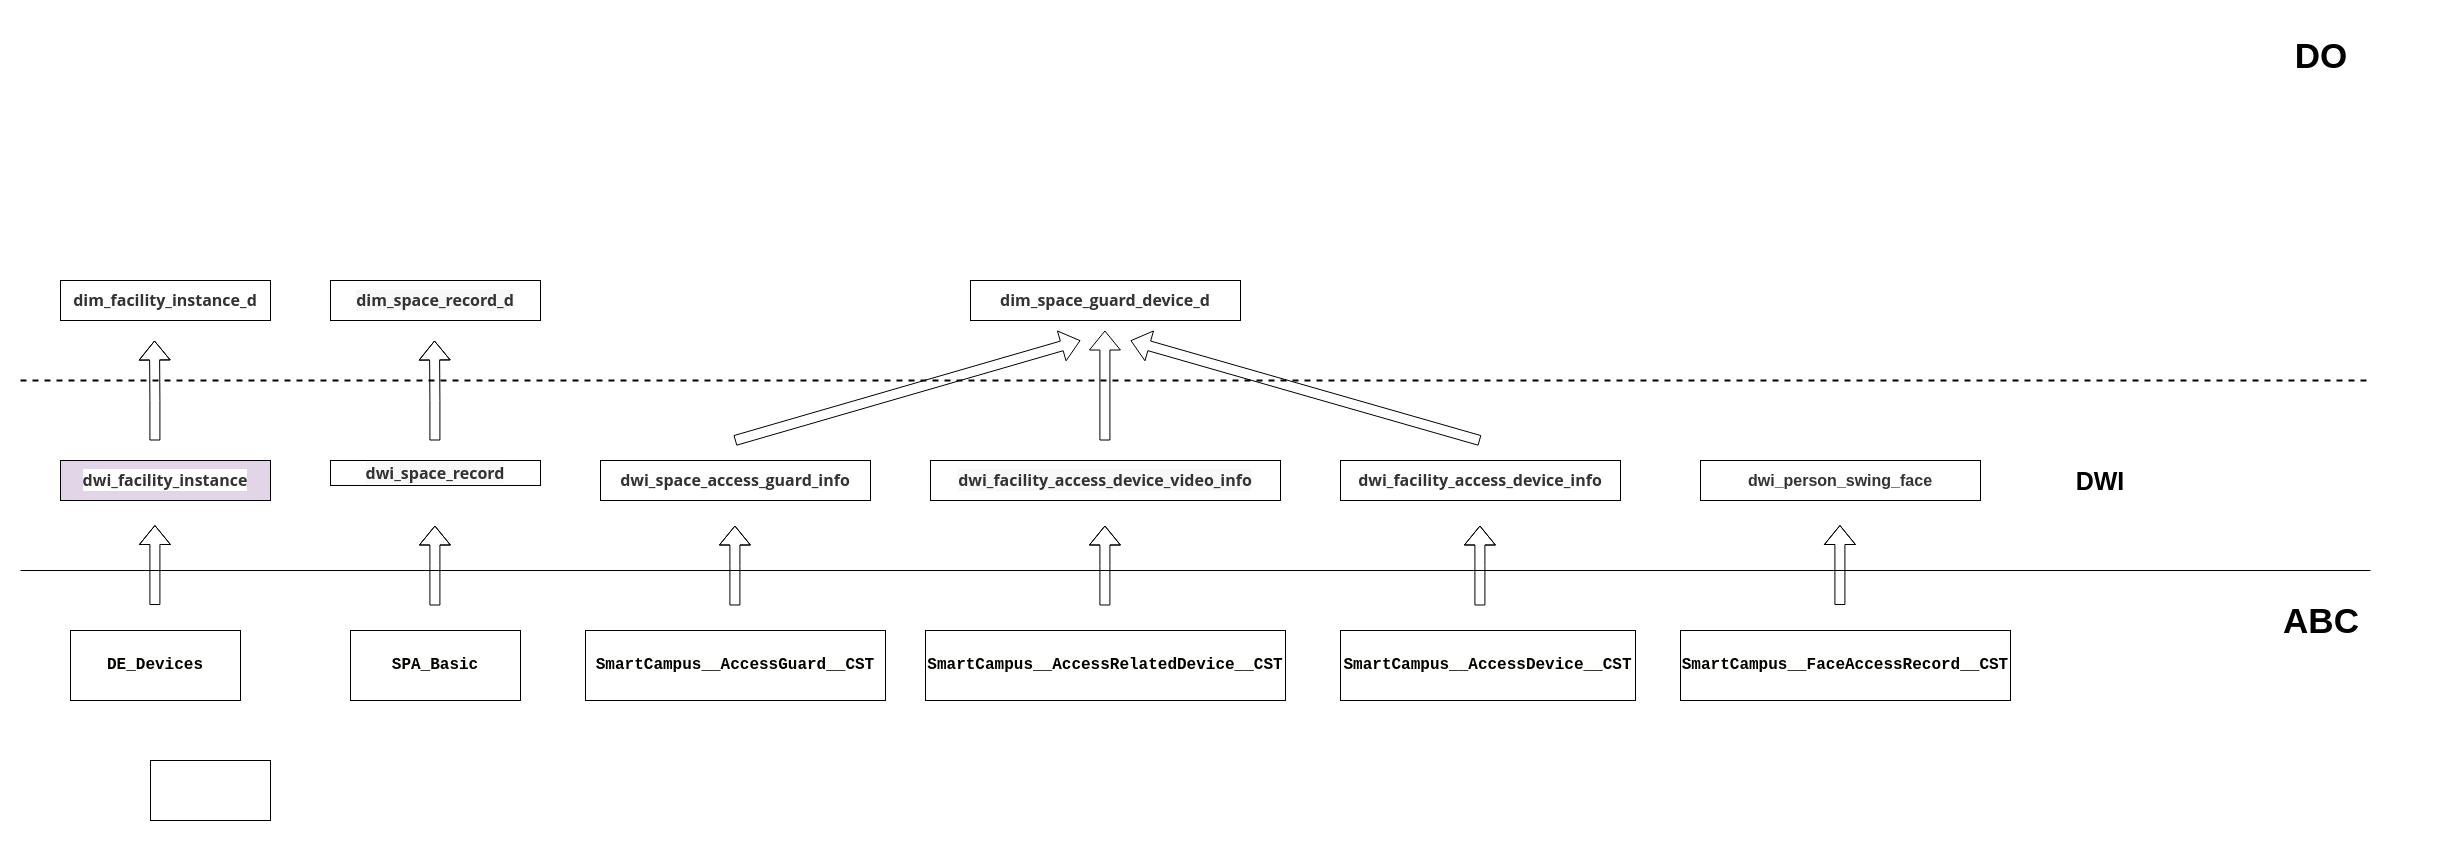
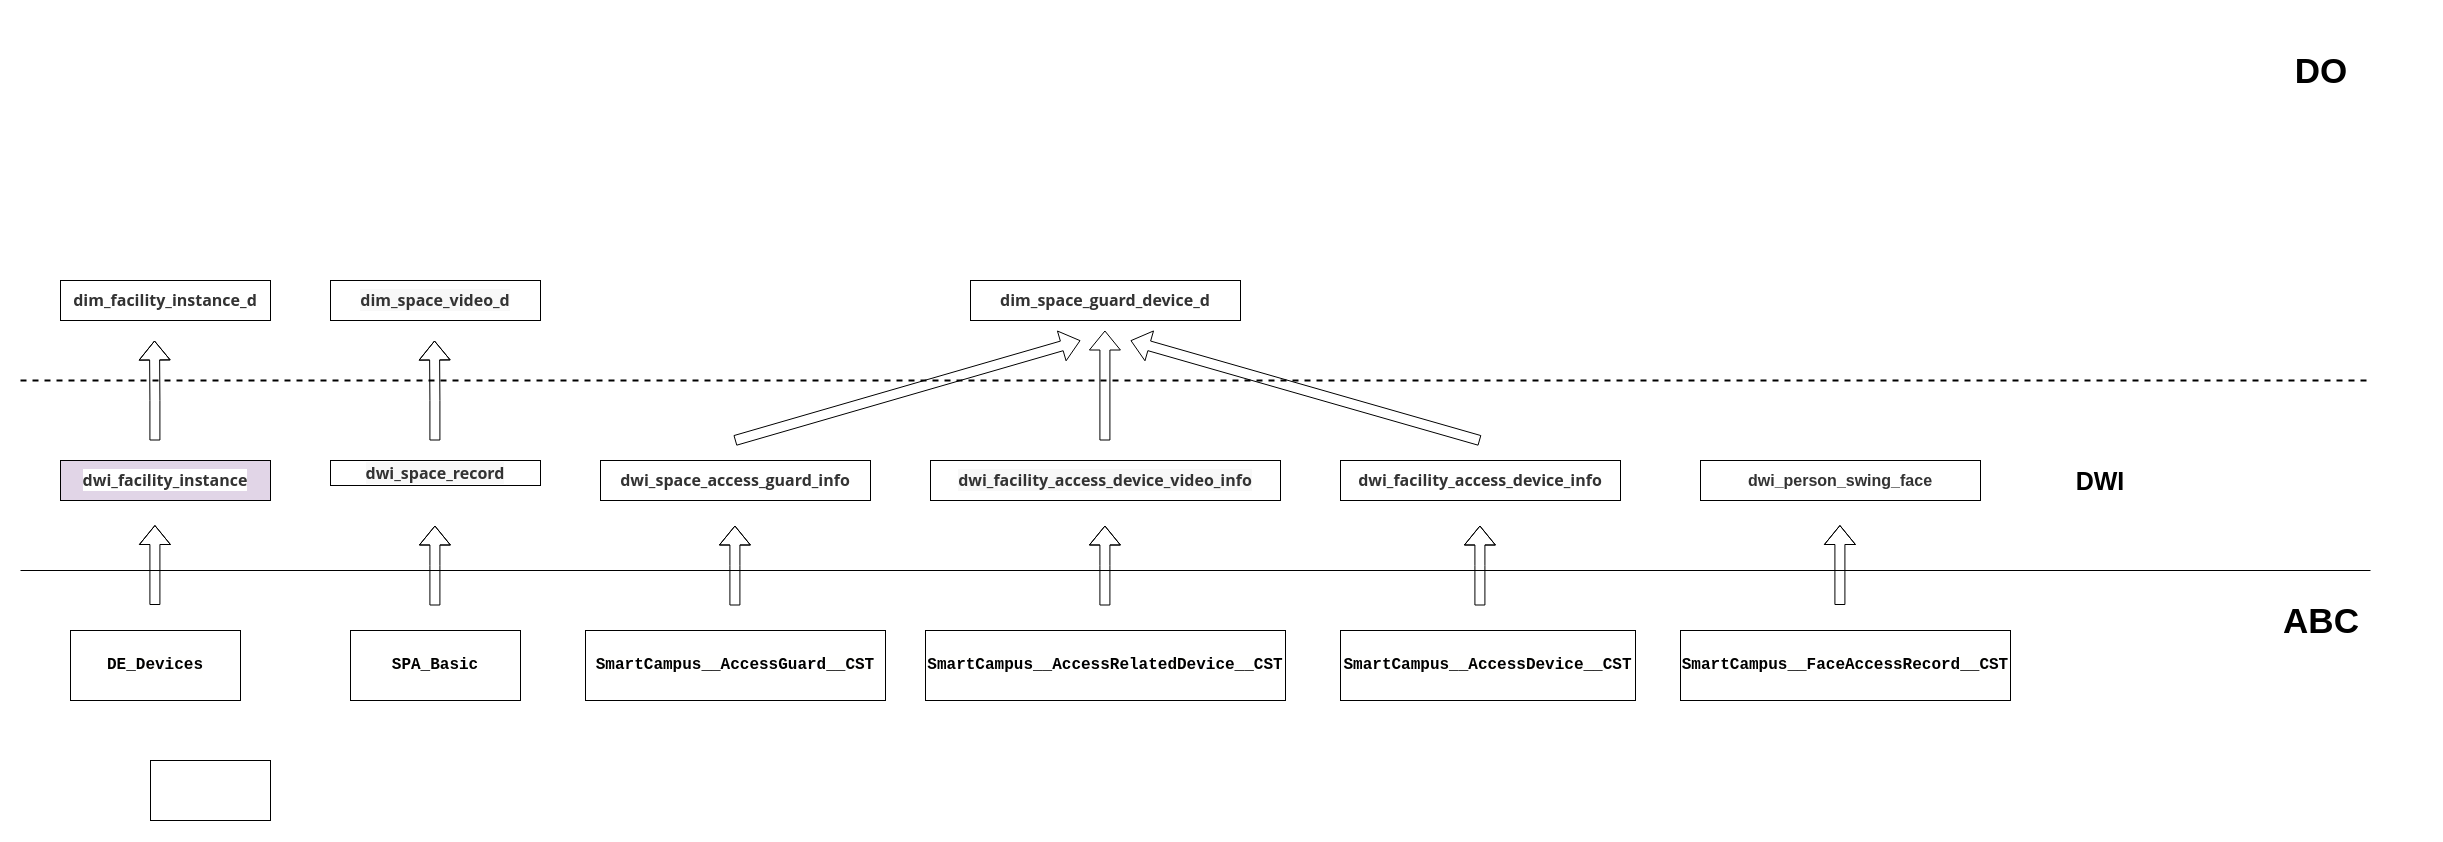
  <mxCell id="0" />
  <mxCell id="1" parent="0" />
  <mxCell id="2" value="" style="endArrow=none;html=1;" parent="1" edge="1"><mxGeometry width="50" height="50" relative="1" as="geometry"><mxPoint x="20" y="570" as="sourcePoint" /><mxPoint x="2370" y="570" as="targetPoint" /></mxGeometry></mxCell>
  <mxCell id="3" value="&lt;span style=&quot;color: rgb(51 , 51 , 51) ; font-family: &amp;#34;open sans&amp;#34; , &amp;#34;clear sans&amp;#34; , &amp;#34;helvetica neue&amp;#34; , &amp;#34;helvetica&amp;#34; , &amp;#34;arial&amp;#34; , sans-serif ; font-size: 16px ; text-align: left ; background-color: rgb(255 , 255 , 255)&quot;&gt;&lt;b&gt;dwi_facility_instance&lt;/b&gt;&lt;/span&gt;" style="rounded=0;whiteSpace=wrap;html=1;fillColor=#e1d5e7;" parent="1" vertex="1"><mxGeometry x="60" y="460" width="210" height="40" as="geometry" /></mxCell>
  <mxCell id="4" value="&lt;span style=&quot;color: rgb(51 , 51 , 51) ; font-family: &amp;#34;open sans&amp;#34; , &amp;#34;clear sans&amp;#34; , &amp;#34;helvetica neue&amp;#34; , &amp;#34;helvetica&amp;#34; , &amp;#34;arial&amp;#34; , sans-serif ; font-size: 16px ; text-align: left ; background-color: rgb(248 , 248 , 248)&quot;&gt;&lt;b&gt;dwi_space_record&lt;/b&gt;&lt;/span&gt;" style="rounded=0;whiteSpace=wrap;html=1;" parent="1" vertex="1"><mxGeometry x="330" y="460" width="210" height="25" as="geometry" /></mxCell>
  <mxCell id="5" value="&lt;span style=&quot;color: rgb(51 , 51 , 51) ; font-family: &amp;#34;open sans&amp;#34; , &amp;#34;clear sans&amp;#34; , &amp;#34;helvetica neue&amp;#34; , &amp;#34;helvetica&amp;#34; , &amp;#34;arial&amp;#34; , sans-serif ; font-size: 16px ; text-align: left ; background-color: rgb(248 , 248 , 248)&quot;&gt;&lt;b&gt;dwi_facility_access_device_video_info&lt;/b&gt;&lt;/span&gt;" style="rounded=0;whiteSpace=wrap;html=1;" parent="1" vertex="1"><mxGeometry x="930" y="460" width="350" height="40" as="geometry" /></mxCell>
  <mxCell id="6" value="&lt;span style=&quot;color: rgb(51 , 51 , 51) ; font-family: &amp;#34;open sans&amp;#34; , &amp;#34;clear sans&amp;#34; , &amp;#34;helvetica neue&amp;#34; , &amp;#34;helvetica&amp;#34; , &amp;#34;arial&amp;#34; , sans-serif ; font-size: 16px ; text-align: left ; background-color: rgb(255 , 255 , 255)&quot;&gt;&lt;b&gt;dwi_space_access_guard_info&lt;/b&gt;&lt;/span&gt;" style="rounded=0;whiteSpace=wrap;html=1;" parent="1" vertex="1"><mxGeometry x="600" y="460" width="270" height="40" as="geometry" /></mxCell>
  <mxCell id="7" value="&lt;span style=&quot;color: rgb(51 , 51 , 51) ; font-family: &amp;#34;open sans&amp;#34; , &amp;#34;clear sans&amp;#34; , &amp;#34;helvetica neue&amp;#34; , &amp;#34;helvetica&amp;#34; , &amp;#34;arial&amp;#34; , sans-serif ; font-size: 16px ; text-align: left ; background-color: rgb(255 , 255 , 255)&quot;&gt;&lt;b&gt;dwi_facility_access_device_info&lt;/b&gt;&lt;/span&gt;" style="rounded=0;whiteSpace=wrap;html=1;" parent="1" vertex="1"><mxGeometry x="1340" y="460" width="280" height="40" as="geometry" /></mxCell>
  <mxCell id="8" value="&lt;div style=&quot;background-color: rgb(255 , 255 , 254) ; font-family: &amp;#34;consolas&amp;#34; , &amp;#34;courier new&amp;#34; , monospace ; line-height: 19px&quot;&gt;&lt;b&gt;&lt;font style=&quot;font-size: 16px&quot;&gt;DE_Devices&lt;/font&gt;&lt;/b&gt;&lt;/div&gt;" style="rounded=0;whiteSpace=wrap;html=1;" parent="1" vertex="1"><mxGeometry x="70" y="630" width="170" height="70" as="geometry" /></mxCell>
  <mxCell id="9" value="&lt;div style=&quot;background-color: rgb(255 , 255 , 254) ; font-family: &amp;#34;consolas&amp;#34; , &amp;#34;courier new&amp;#34; , monospace ; line-height: 19px&quot;&gt;&lt;b&gt;&lt;font style=&quot;font-size: 16px&quot;&gt;SPA_Basic&lt;/font&gt;&lt;/b&gt;&lt;/div&gt;" style="rounded=0;whiteSpace=wrap;html=1;" parent="1" vertex="1"><mxGeometry x="350" y="630" width="170" height="70" as="geometry" /></mxCell>
  <mxCell id="10" value="&lt;div style=&quot;background-color: rgb(255 , 255 , 254) ; font-family: &amp;#34;consolas&amp;#34; , &amp;#34;courier new&amp;#34; , monospace ; line-height: 19px&quot;&gt;&lt;font style=&quot;font-size: 16px&quot;&gt;&lt;b&gt;SmartCampus__AccessDevice__CST&lt;/b&gt;&lt;/font&gt;&lt;/div&gt;" style="rounded=0;whiteSpace=wrap;html=1;" parent="1" vertex="1"><mxGeometry x="1340" y="630" width="295" height="70" as="geometry" /></mxCell>
  <mxCell id="11" value="&lt;div style=&quot;background-color: rgb(255 , 255 , 254) ; font-family: &amp;#34;consolas&amp;#34; , &amp;#34;courier new&amp;#34; , monospace ; line-height: 19px&quot;&gt;&lt;div style=&quot;font-family: &amp;#34;consolas&amp;#34; , &amp;#34;courier new&amp;#34; , monospace ; line-height: 19px&quot;&gt;&lt;font style=&quot;font-size: 16px&quot;&gt;&lt;b&gt;SmartCampus__FaceAccessRecord__CST&lt;/b&gt;&lt;/font&gt;&lt;/div&gt;&lt;/div&gt;" style="rounded=0;whiteSpace=wrap;html=1;" parent="1" vertex="1"><mxGeometry x="1680" y="630" width="330" height="70" as="geometry" /></mxCell>
  <mxCell id="12" value="&lt;span style=&quot;color: rgb(51 , 51 , 51) ; text-align: left ; background-color: rgb(255 , 255 , 255)&quot;&gt;&lt;font style=&quot;font-size: 16px&quot;&gt;&lt;b&gt;dwi_person_swing_face&lt;/b&gt;&lt;/font&gt;&lt;/span&gt;" style="rounded=0;whiteSpace=wrap;html=1;" parent="1" vertex="1"><mxGeometry x="1700" y="460" width="280" height="40" as="geometry" /></mxCell>
  <mxCell id="13" value="&lt;div style=&quot;background-color: rgb(255 , 255 , 254) ; font-family: &amp;#34;consolas&amp;#34; , &amp;#34;courier new&amp;#34; , monospace ; line-height: 19px&quot;&gt;&lt;font style=&quot;font-size: 16px&quot;&gt;&lt;b&gt;SmartCampus__AccessRelatedDevice__CST&lt;/b&gt;&lt;/font&gt;&lt;/div&gt;" style="rounded=0;whiteSpace=wrap;html=1;" parent="1" vertex="1"><mxGeometry x="925" y="630" width="360" height="70" as="geometry" /></mxCell>
  <mxCell id="14" value="&lt;div style=&quot;background-color: rgb(255 , 255 , 254) ; font-family: &amp;#34;consolas&amp;#34; , &amp;#34;courier new&amp;#34; , monospace ; line-height: 19px&quot;&gt;&lt;b&gt;&lt;font style=&quot;font-size: 16px&quot;&gt;SmartCampus__AccessGuard__CST&lt;/font&gt;&lt;/b&gt;&lt;/div&gt;" style="rounded=0;whiteSpace=wrap;html=1;" parent="1" vertex="1"><mxGeometry x="585" y="630" width="300" height="70" as="geometry" /></mxCell>
  <mxCell id="15" value="" style="shape=flexArrow;endArrow=classic;html=1;" parent="1" edge="1"><mxGeometry width="50" height="50" relative="1" as="geometry"><mxPoint x="154.41" y="604.5" as="sourcePoint" /><mxPoint x="154.41" y="524.5" as="targetPoint" /><Array as="points"><mxPoint x="154.41" y="564.5" /></Array></mxGeometry></mxCell>
  <mxCell id="16" value="" style="shape=flexArrow;endArrow=classic;html=1;" parent="1" edge="1"><mxGeometry width="50" height="50" relative="1" as="geometry"><mxPoint x="1479.41" y="605" as="sourcePoint" /><mxPoint x="1479.41" y="525" as="targetPoint" /><Array as="points"><mxPoint x="1479.41" y="565" /></Array></mxGeometry></mxCell>
  <mxCell id="17" value="" style="shape=flexArrow;endArrow=classic;html=1;" parent="1" edge="1"><mxGeometry width="50" height="50" relative="1" as="geometry"><mxPoint x="1104.41" y="605" as="sourcePoint" /><mxPoint x="1104.41" y="525" as="targetPoint" /><Array as="points"><mxPoint x="1104.41" y="565" /></Array></mxGeometry></mxCell>
  <mxCell id="18" value="" style="shape=flexArrow;endArrow=classic;html=1;" parent="1" edge="1"><mxGeometry width="50" height="50" relative="1" as="geometry"><mxPoint x="734.41" y="605" as="sourcePoint" /><mxPoint x="734.41" y="525" as="targetPoint" /><Array as="points"><mxPoint x="734.41" y="565" /></Array></mxGeometry></mxCell>
  <mxCell id="19" value="" style="shape=flexArrow;endArrow=classic;html=1;" parent="1" edge="1"><mxGeometry width="50" height="50" relative="1" as="geometry"><mxPoint x="434.41" y="605" as="sourcePoint" /><mxPoint x="434.41" y="525" as="targetPoint" /><Array as="points"><mxPoint x="434.41" y="565" /></Array></mxGeometry></mxCell>
  <mxCell id="20" value="" style="shape=flexArrow;endArrow=classic;html=1;" parent="1" edge="1"><mxGeometry width="50" height="50" relative="1" as="geometry"><mxPoint x="1839.41" y="604.5" as="sourcePoint" /><mxPoint x="1839.41" y="524.5" as="targetPoint" /><Array as="points"><mxPoint x="1839.41" y="564.5" /></Array></mxGeometry></mxCell>
  <mxCell id="21" value="&lt;font size=&quot;1&quot;&gt;&lt;b style=&quot;font-size: 35px&quot;&gt;ABC&lt;/b&gt;&lt;/font&gt;" style="text;html=1;strokeColor=none;fillColor=none;align=center;verticalAlign=middle;whiteSpace=wrap;rounded=0;" parent="1" vertex="1"><mxGeometry x="2221" y="570" width="200" height="100" as="geometry" /></mxCell>
- <mxCell id="22" value="&lt;font size=&quot;1&quot;&gt;&lt;b style=&quot;font-size: 35px&quot;&gt;DO&lt;/b&gt;&lt;/font&gt;" style="text;html=1;strokeColor=none;fillColor=none;align=center;verticalAlign=middle;whiteSpace=wrap;rounded=0;" parent="1" vertex="1"><mxGeometry x="2221" y="5" width="200" height="100" as="geometry" /></mxCell>
+ <mxCell id="22" value="&lt;font size=&quot;1&quot;&gt;&lt;b style=&quot;font-size: 35px&quot;&gt;DO&lt;/b&gt;&lt;/font&gt;" style="text;html=1;strokeColor=none;fillColor=none;align=center;verticalAlign=middle;whiteSpace=wrap;rounded=0;" parent="1" vertex="1"><mxGeometry x="2221" width="200" height="100" as="geometry" y="20" /></mxCell>
  <mxCell id="23" value="&lt;span style=&quot;color: rgb(51 , 51 , 51) ; font-family: &amp;#34;open sans&amp;#34; , &amp;#34;clear sans&amp;#34; , &amp;#34;helvetica neue&amp;#34; , &amp;#34;helvetica&amp;#34; , &amp;#34;arial&amp;#34; , sans-serif ; font-size: 16px ; text-align: left ; background-color: rgb(255 , 255 , 255)&quot;&gt;&lt;b&gt;dim_facility_instance_d&lt;/b&gt;&lt;/span&gt;" style="rounded=0;whiteSpace=wrap;html=1;" parent="1" vertex="1"><mxGeometry x="60" y="280" width="210" height="40" as="geometry" /></mxCell>
  <mxCell id="24" value="" style="endArrow=none;dashed=1;html=1;strokeWidth=2;" parent="1" edge="1"><mxGeometry width="50" height="50" relative="1" as="geometry"><mxPoint x="20" y="380" as="sourcePoint" /><mxPoint x="2370" y="380" as="targetPoint" /></mxGeometry></mxCell>
  <mxCell id="25" value="&lt;font size=&quot;1&quot;&gt;&lt;b style=&quot;font-size: 25px&quot;&gt;DWI&lt;/b&gt;&lt;/font&gt;" style="text;html=1;strokeColor=none;fillColor=none;align=center;verticalAlign=middle;whiteSpace=wrap;rounded=0;" parent="1" vertex="1"><mxGeometry x="2000" y="430" width="200" height="100" as="geometry" /></mxCell>
- <mxCell id="26" value="&lt;span style=&quot;color: rgb(51 , 51 , 51) ; font-family: &amp;#34;open sans&amp;#34; , &amp;#34;clear sans&amp;#34; , &amp;#34;helvetica neue&amp;#34; , &amp;#34;helvetica&amp;#34; , &amp;#34;arial&amp;#34; , sans-serif ; font-size: 16px ; text-align: left ; background-color: rgb(248 , 248 , 248)&quot;&gt;&lt;b&gt;dim_space_record_d&lt;/b&gt;&lt;/span&gt;" style="rounded=0;whiteSpace=wrap;html=1;" parent="1" vertex="1"><mxGeometry x="330" y="280" width="210" height="40" as="geometry" /></mxCell>
+ <mxCell id="26" value="&lt;span style=&quot;color: rgb(51 , 51 , 51) ; font-family: &amp;#34;open sans&amp;#34; , &amp;#34;clear sans&amp;#34; , &amp;#34;helvetica neue&amp;#34; , &amp;#34;helvetica&amp;#34; , &amp;#34;arial&amp;#34; , sans-serif ; font-size: 16px ; text-align: left ; background-color: rgb(248 , 248 , 248)&quot;&gt;&lt;b&gt;dim_space_video_d&lt;/b&gt;&lt;/span&gt;" style="rounded=0;whiteSpace=wrap;html=1;" parent="1" vertex="1"><mxGeometry x="330" y="280" width="210" height="40" as="geometry" /></mxCell>
  <mxCell id="27" value="&lt;span style=&quot;color: rgb(51 , 51 , 51) ; font-family: &amp;#34;open sans&amp;#34; , &amp;#34;clear sans&amp;#34; , &amp;#34;helvetica neue&amp;#34; , &amp;#34;helvetica&amp;#34; , &amp;#34;arial&amp;#34; , sans-serif ; font-size: 16px ; text-align: left ; background-color: rgb(255 , 255 , 255)&quot;&gt;&lt;b&gt;dim_space_guard_device_d&lt;/b&gt;&lt;/span&gt;" style="rounded=0;whiteSpace=wrap;html=1;" parent="1" vertex="1"><mxGeometry x="970" y="280" width="270" height="40" as="geometry" /></mxCell>
  <mxCell id="28" value="" style="shape=flexArrow;endArrow=classic;html=1;" parent="1" edge="1"><mxGeometry width="50" height="50" relative="1" as="geometry"><mxPoint x="1104.41" y="440" as="sourcePoint" /><mxPoint x="1104.41" y="330" as="targetPoint" /></mxGeometry></mxCell>
  <mxCell id="29" value="" style="shape=flexArrow;endArrow=classic;html=1;" parent="1" edge="1"><mxGeometry width="50" height="50" relative="1" as="geometry"><mxPoint x="734.41" y="440" as="sourcePoint" /><mxPoint x="1080" y="340" as="targetPoint" /></mxGeometry></mxCell>
  <mxCell id="30" value="" style="shape=flexArrow;endArrow=classic;html=1;" parent="1" edge="1"><mxGeometry width="50" height="50" relative="1" as="geometry"><mxPoint x="1479.41" y="440" as="sourcePoint" /><mxPoint x="1130" y="340" as="targetPoint" /></mxGeometry></mxCell>
  <mxCell id="31" value="" style="shape=flexArrow;endArrow=classic;html=1;" parent="1" edge="1"><mxGeometry width="50" height="50" relative="1" as="geometry"><mxPoint x="154.41" y="440" as="sourcePoint" /><mxPoint x="154" y="340" as="targetPoint" /><Array as="points"><mxPoint x="154.41" y="400" /></Array></mxGeometry></mxCell>
  <mxCell id="32" value="" style="shape=flexArrow;endArrow=classic;html=1;" parent="1" edge="1"><mxGeometry width="50" height="50" relative="1" as="geometry"><mxPoint x="434.41" y="440" as="sourcePoint" /><mxPoint x="434" y="340" as="targetPoint" /><Array as="points"><mxPoint x="434.41" y="400" /></Array></mxGeometry></mxCell>
  <mxCell id="33" value="" style="whiteSpace=wrap;html=1;" vertex="1" parent="1"><mxGeometry x="150" y="760" width="120" height="60" as="geometry" /></mxCell>
